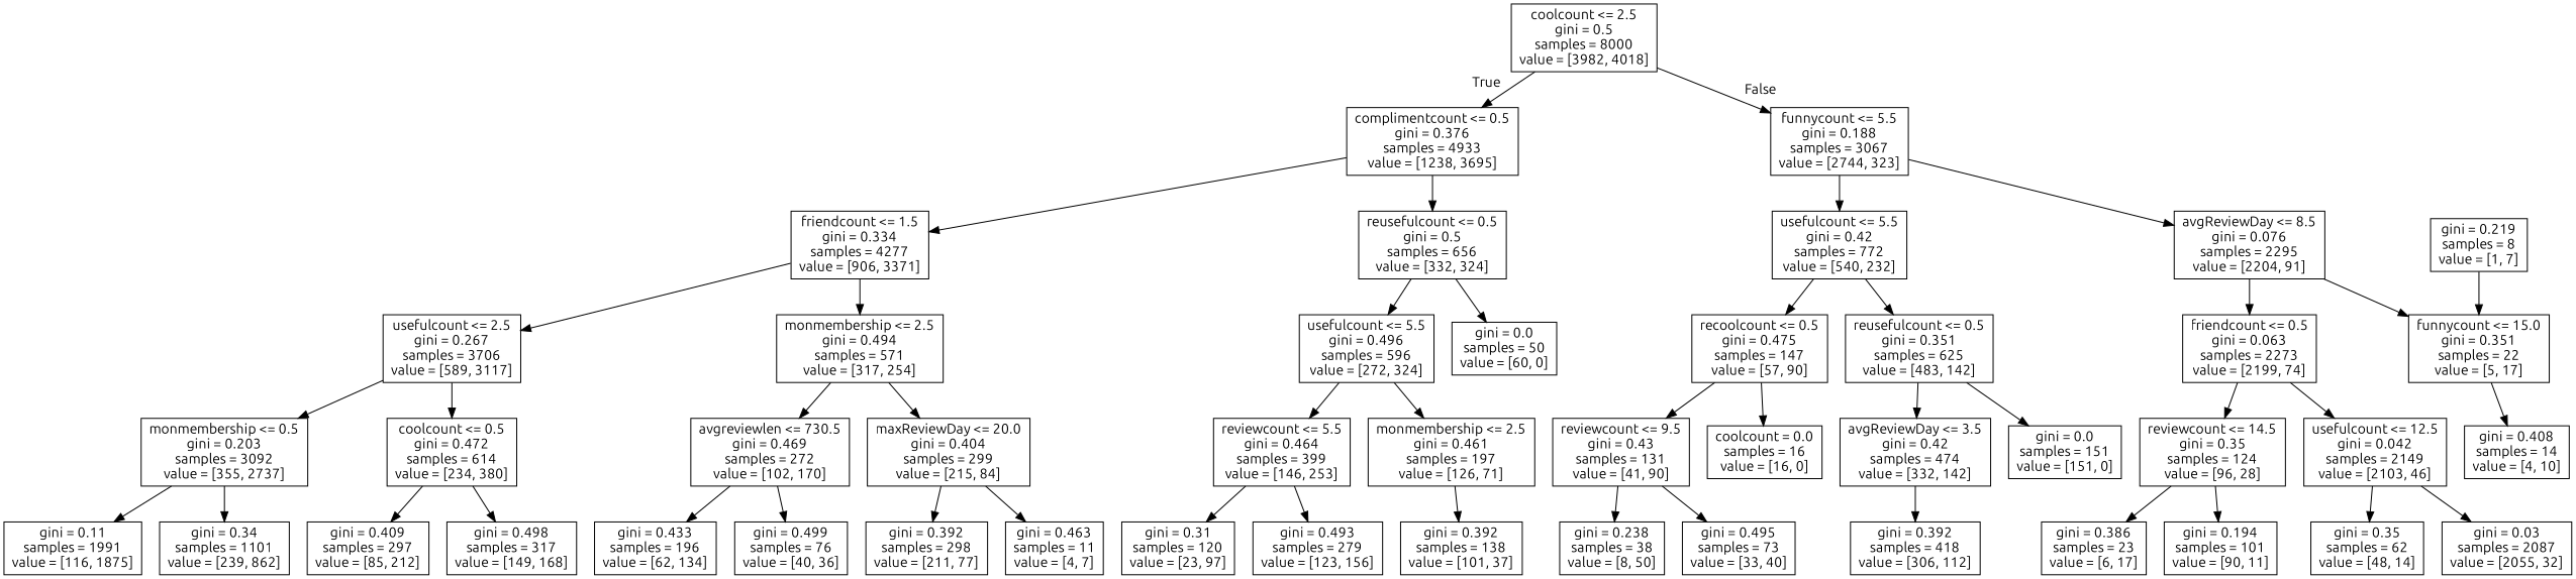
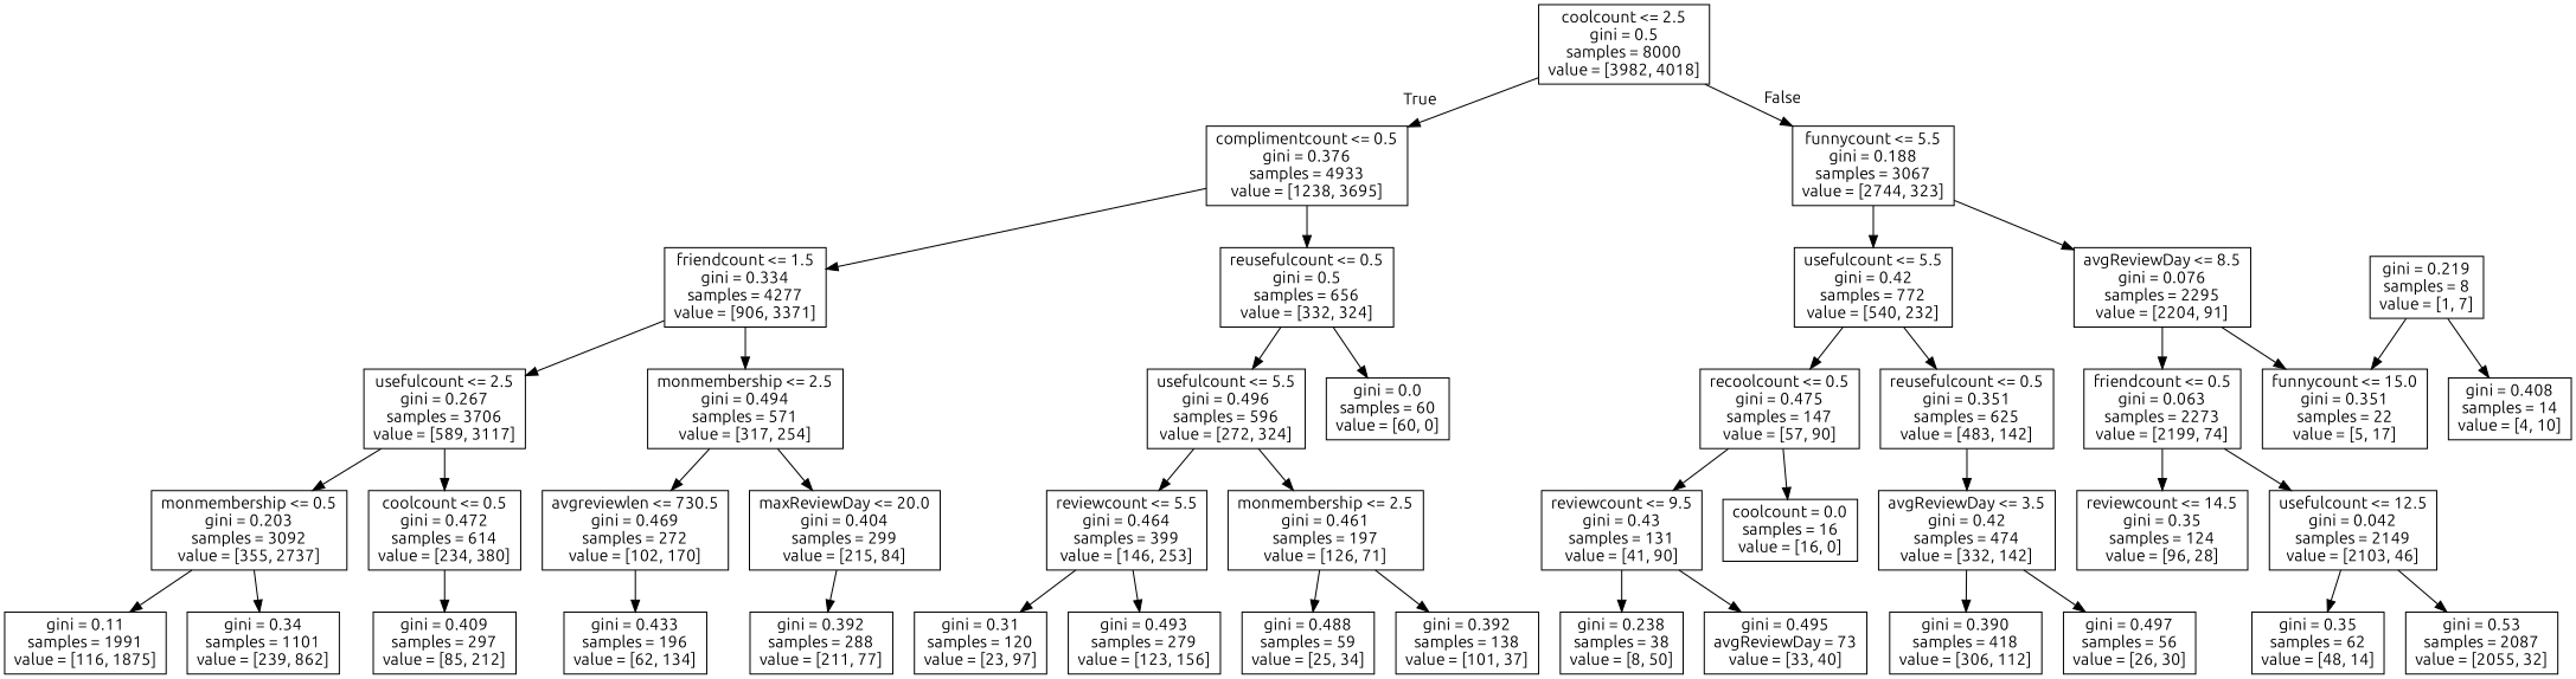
  digraph {
    fontname=Ubuntu
    node [fontname=Ubuntu shape=box]
    edge [fontname=Ubuntu]
    n1 [label="coolcount <= 2.5\ngini = 0.5\nsamples = 8000\nvalue = [3982, 4018]"]
    n2 [label="complimentcount <= 0.5\ngini = 0.376\nsamples = 4933\nvalue = [1238, 3695]"]
    n3 [label="funnycount <= 5.5\ngini = 0.188\nsamples = 3067\nvalue = [2744, 323]"]
    n4 [label="friendcount <= 1.5\ngini = 0.334\nsamples = 4277\nvalue = [906, 3371]"]
    n5 [label="reusefulcount <= 0.5\ngini = 0.5\nsamples = 656\nvalue = [332, 324]"]
    n6 [label="usefulcount <= 5.5\ngini = 0.42\nsamples = 772\nvalue = [540, 232]"]
    n7 [label="avgReviewDay <= 8.5\ngini = 0.076\nsamples = 2295\nvalue = [2204, 91]"]
    n8 [label="usefulcount <= 2.5\ngini = 0.267\nsamples = 3706\nvalue = [589, 3117]"]
    n9 [label="monmembership <= 2.5\ngini = 0.494\nsamples = 571\nvalue = [317, 254]"]
    n10 [label="usefulcount <= 5.5\ngini = 0.496\nsamples = 596\nvalue = [272, 324]"]
-   n11 [label="gini = 0.0\nsamples = 50\nvalue = [60, 0]"]
+   n11 [label="gini = 0.0\nsamples = 60\nvalue = [60, 0]"]
    n12 [label="monmembership <= 0.5\ngini = 0.203\nsamples = 3092\nvalue = [355, 2737]"]
    n13 [label="coolcount <= 0.5\ngini = 0.472\nsamples = 614\nvalue = [234, 380]"]
    n14 [label="avgreviewlen <= 730.5\ngini = 0.469\nsamples = 272\nvalue = [102, 170]"]
    n15 [label="maxReviewDay <= 20.0\ngini = 0.404\nsamples = 299\nvalue = [215, 84]"]
    n16 [label="gini = 0.11\nsamples = 1991\nvalue = [116, 1875]"]
    n17 [label="gini = 0.34\nsamples = 1101\nvalue = [239, 862]"]
    n18 [label="gini = 0.409\nsamples = 297\nvalue = [85, 212]"]
-   n19 [label="gini = 0.498\nsamples = 317\nvalue = [149, 168]"]
    n20 [label="gini = 0.433\nsamples = 196\nvalue = [62, 134]"]
-   n21 [label="gini = 0.499\nsamples = 76\nvalue = [40, 36]"]
-   n22 [label="gini = 0.392\nsamples = 298\nvalue = [211, 77]"]
-   n23 [label="gini = 0.463\nsamples = 11\nvalue = [4, 7]"]
+   n22 [label="gini = 0.392\nsamples = 288\nvalue = [211, 77]"]
    n24 [label="reviewcount <= 5.5\ngini = 0.464\nsamples = 399\nvalue = [146, 253]"]
    n25 [label="monmembership <= 2.5\ngini = 0.461\nsamples = 197\nvalue = [126, 71]"]
    n26 [label="gini = 0.31\nsamples = 120\nvalue = [23, 97]"]
    n27 [label="gini = 0.493\nsamples = 279\nvalue = [123, 156]"]
+   n28 [label="gini = 0.488\nsamples = 59\nvalue = [25, 34]"]
    n29 [label="gini = 0.392\nsamples = 138\nvalue = [101, 37]"]
    n30 [label="recoolcount <= 0.5\ngini = 0.475\nsamples = 147\nvalue = [57, 90]"]
    n31 [label="reusefulcount <= 0.5\ngini = 0.351\nsamples = 625\nvalue = [483, 142]"]
    n32 [label="friendcount <= 0.5\ngini = 0.063\nsamples = 2273\nvalue = [2199, 74]"]
    n33 [label="funnycount <= 15.0\ngini = 0.351\nsamples = 22\nvalue = [5, 17]"]
    n34 [label="reviewcount <= 9.5\ngini = 0.43\nsamples = 131\nvalue = [41, 90]"]
    n35 [label="coolcount = 0.0\nsamples = 16\nvalue = [16, 0]"]
    n36 [label="avgReviewDay <= 3.5\ngini = 0.42\nsamples = 474\nvalue = [332, 142]"]
-   n37 [label="gini = 0.0\nsamples = 151\nvalue = [151, 0]"]
    n38 [label="gini = 0.238\nsamples = 38\nvalue = [8, 50]"]
-   n39 [label="gini = 0.495\nsamples = 73\nvalue = [33, 40]"]
-   n40 [label="gini = 0.392\nsamples = 418\nvalue = [306, 112]"]
+   n39 [label="gini = 0.495\navgReviewDay = 73\nvalue = [33, 40]"]
+   n40 [label="gini = 0.390\nsamples = 418\nvalue = [306, 112]"]
+   n41 [label="gini = 0.497\nsamples = 56\nvalue = [26, 30]"]
    n42 [label="reviewcount <= 14.5\ngini = 0.35\nsamples = 124\nvalue = [96, 28]"]
    n43 [label="usefulcount <= 12.5\ngini = 0.042\nsamples = 2149\nvalue = [2103, 46]"]
    n44 [label="gini = 0.408\nsamples = 14\nvalue = [4, 10]"]
-   n45 [label="gini = 0.386\nsamples = 23\nvalue = [6, 17]"]
-   n46 [label="gini = 0.194\nsamples = 101\nvalue = [90, 11]"]
    n47 [label="gini = 0.35\nsamples = 62\nvalue = [48, 14]"]
-   n48 [label="gini = 0.03\nsamples = 2087\nvalue = [2055, 32]"]
+   n48 [label="gini = 0.53\nsamples = 2087\nvalue = [2055, 32]"]
    n49 [label="gini = 0.219\nsamples = 8\nvalue = [1, 7]"]
    n1 -> n2 [headlabel=True labelangle=45 labeldistance=2.5]
    n1 -> n3 [headlabel=False labelangle=-45 labeldistance=2.5]
    n2 -> n4
    n2 -> n5
    n3 -> n6
    n3 -> n7
    n4 -> n8
    n4 -> n9
    n5 -> n10
    n5 -> n11
    n6 -> n30
    n6 -> n31
    n7 -> n32
    n7 -> n33
    n8 -> n12
    n8 -> n13
    n9 -> n14
    n9 -> n15
    n10 -> n24
    n10 -> n25
    n12 -> n16
    n12 -> n17
    n13 -> n18
-   n13 -> n19
    n14 -> n20
-   n14 -> n21
    n15 -> n22
-   n15 -> n23
    n24 -> n26
    n24 -> n27
+   n25 -> n28
    n25 -> n29
    n30 -> n34
    n30 -> n35
    n31 -> n36
-   n31 -> n37
    n32 -> n42
    n32 -> n43
-   n33 -> n44
+   n49 -> n44
    n34 -> n38
    n34 -> n39
    n36 -> n40
-   n42 -> n45
-   n42 -> n46
+   n36 -> n41
    n43 -> n47
    n43 -> n48
    n49 -> n33
  }
